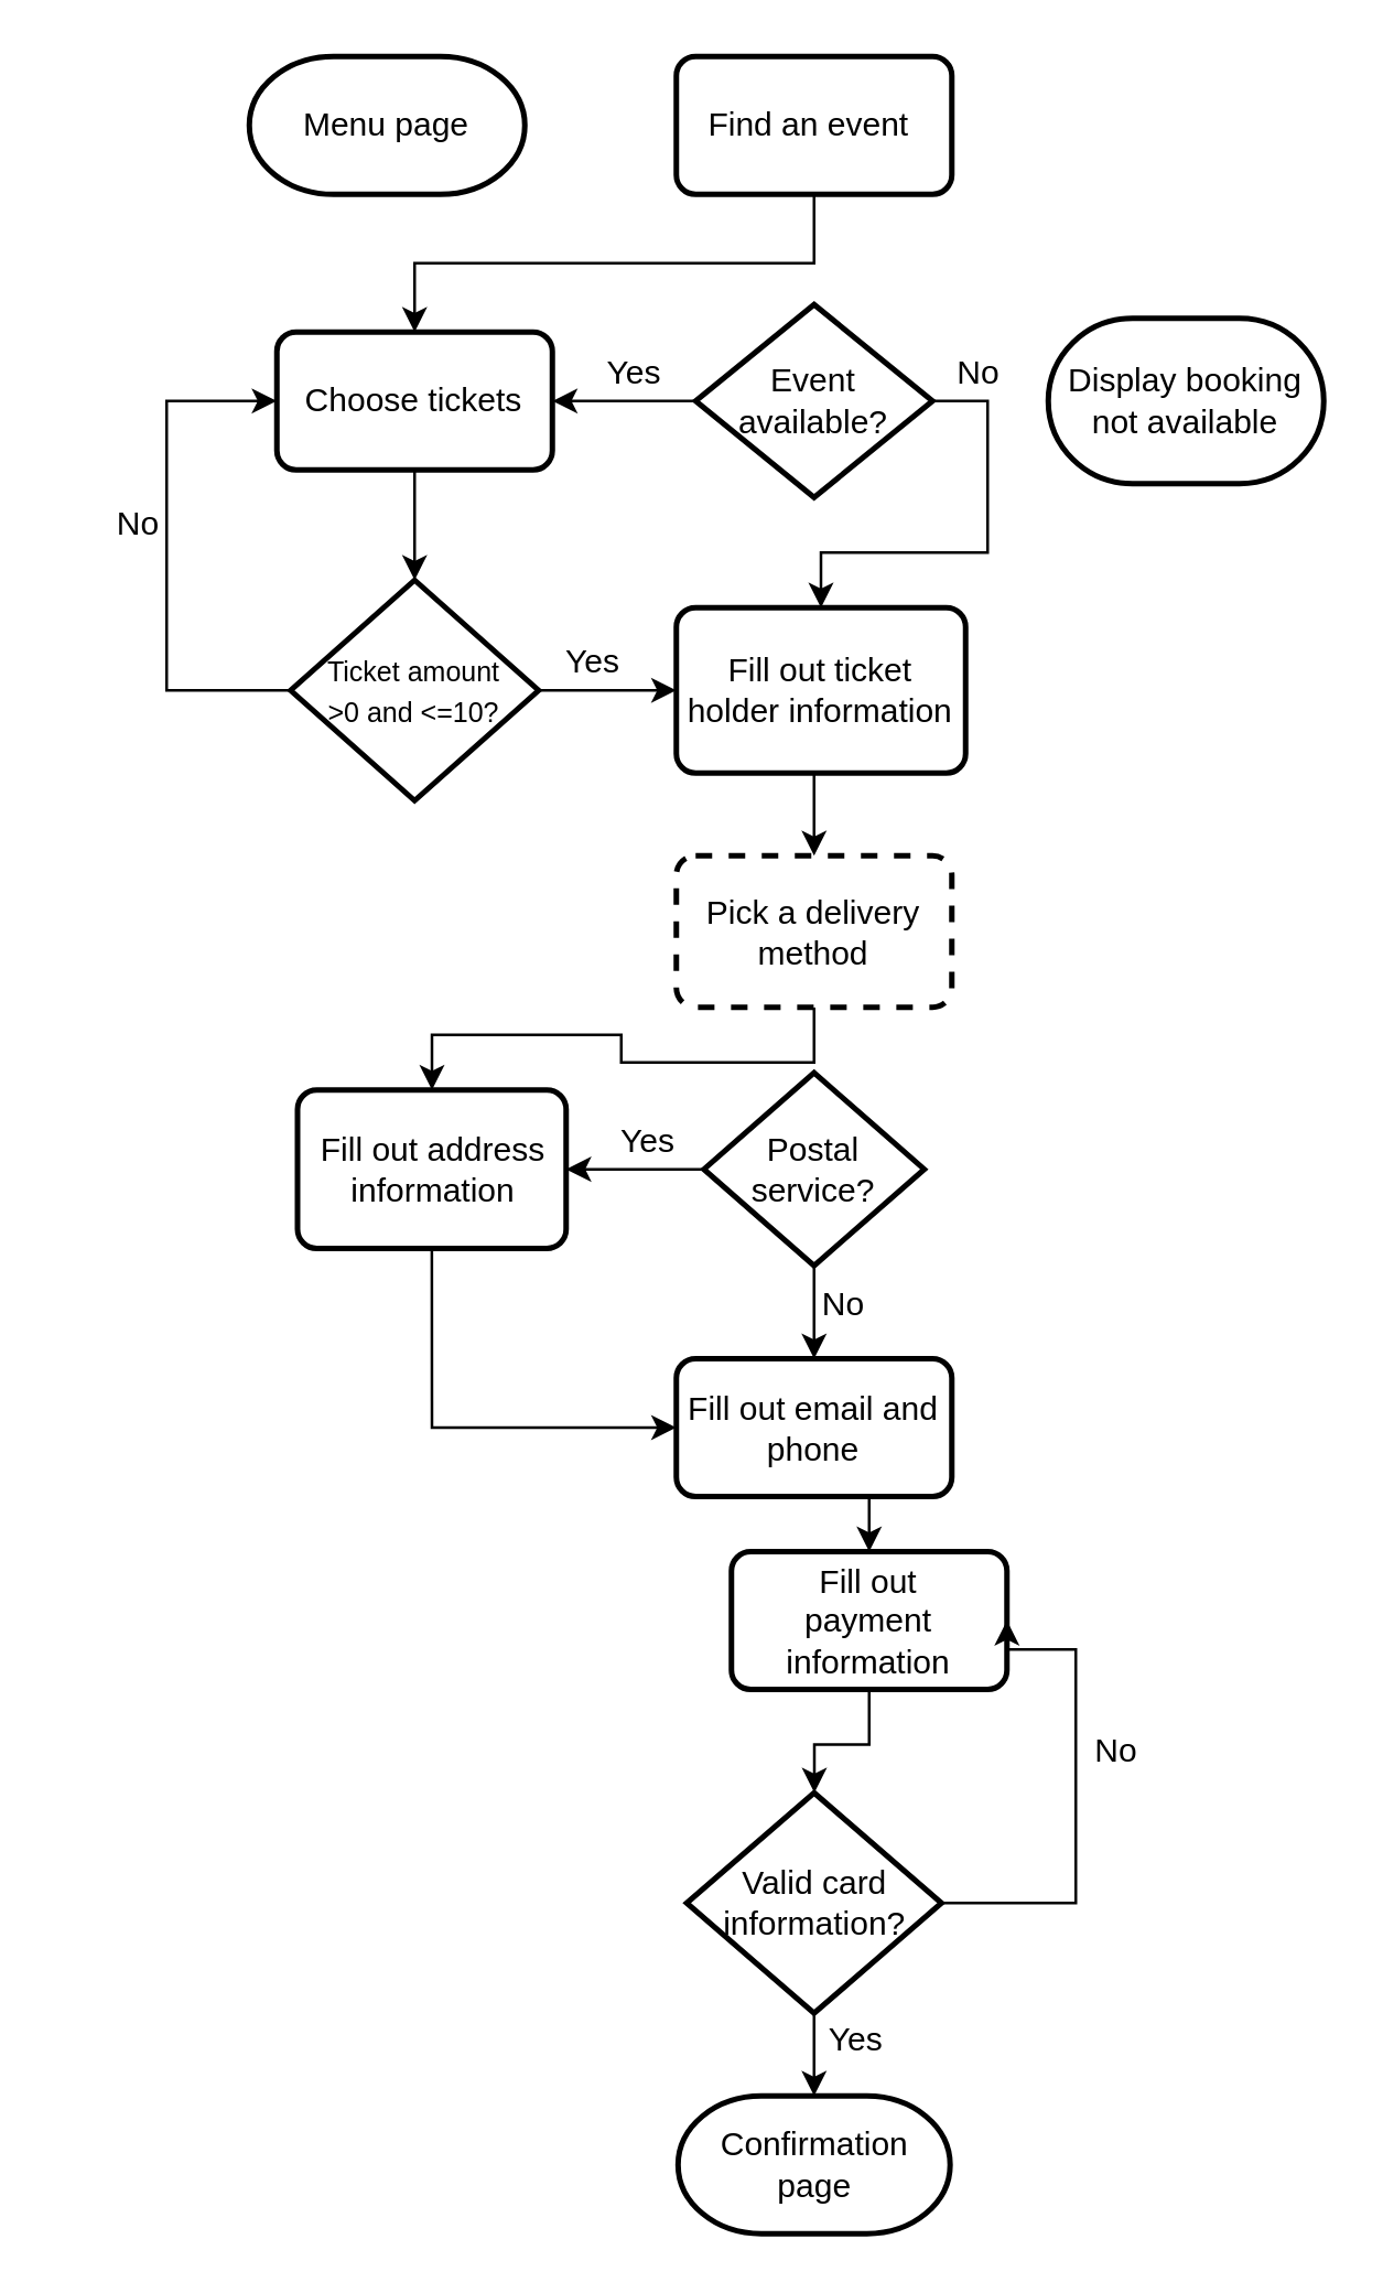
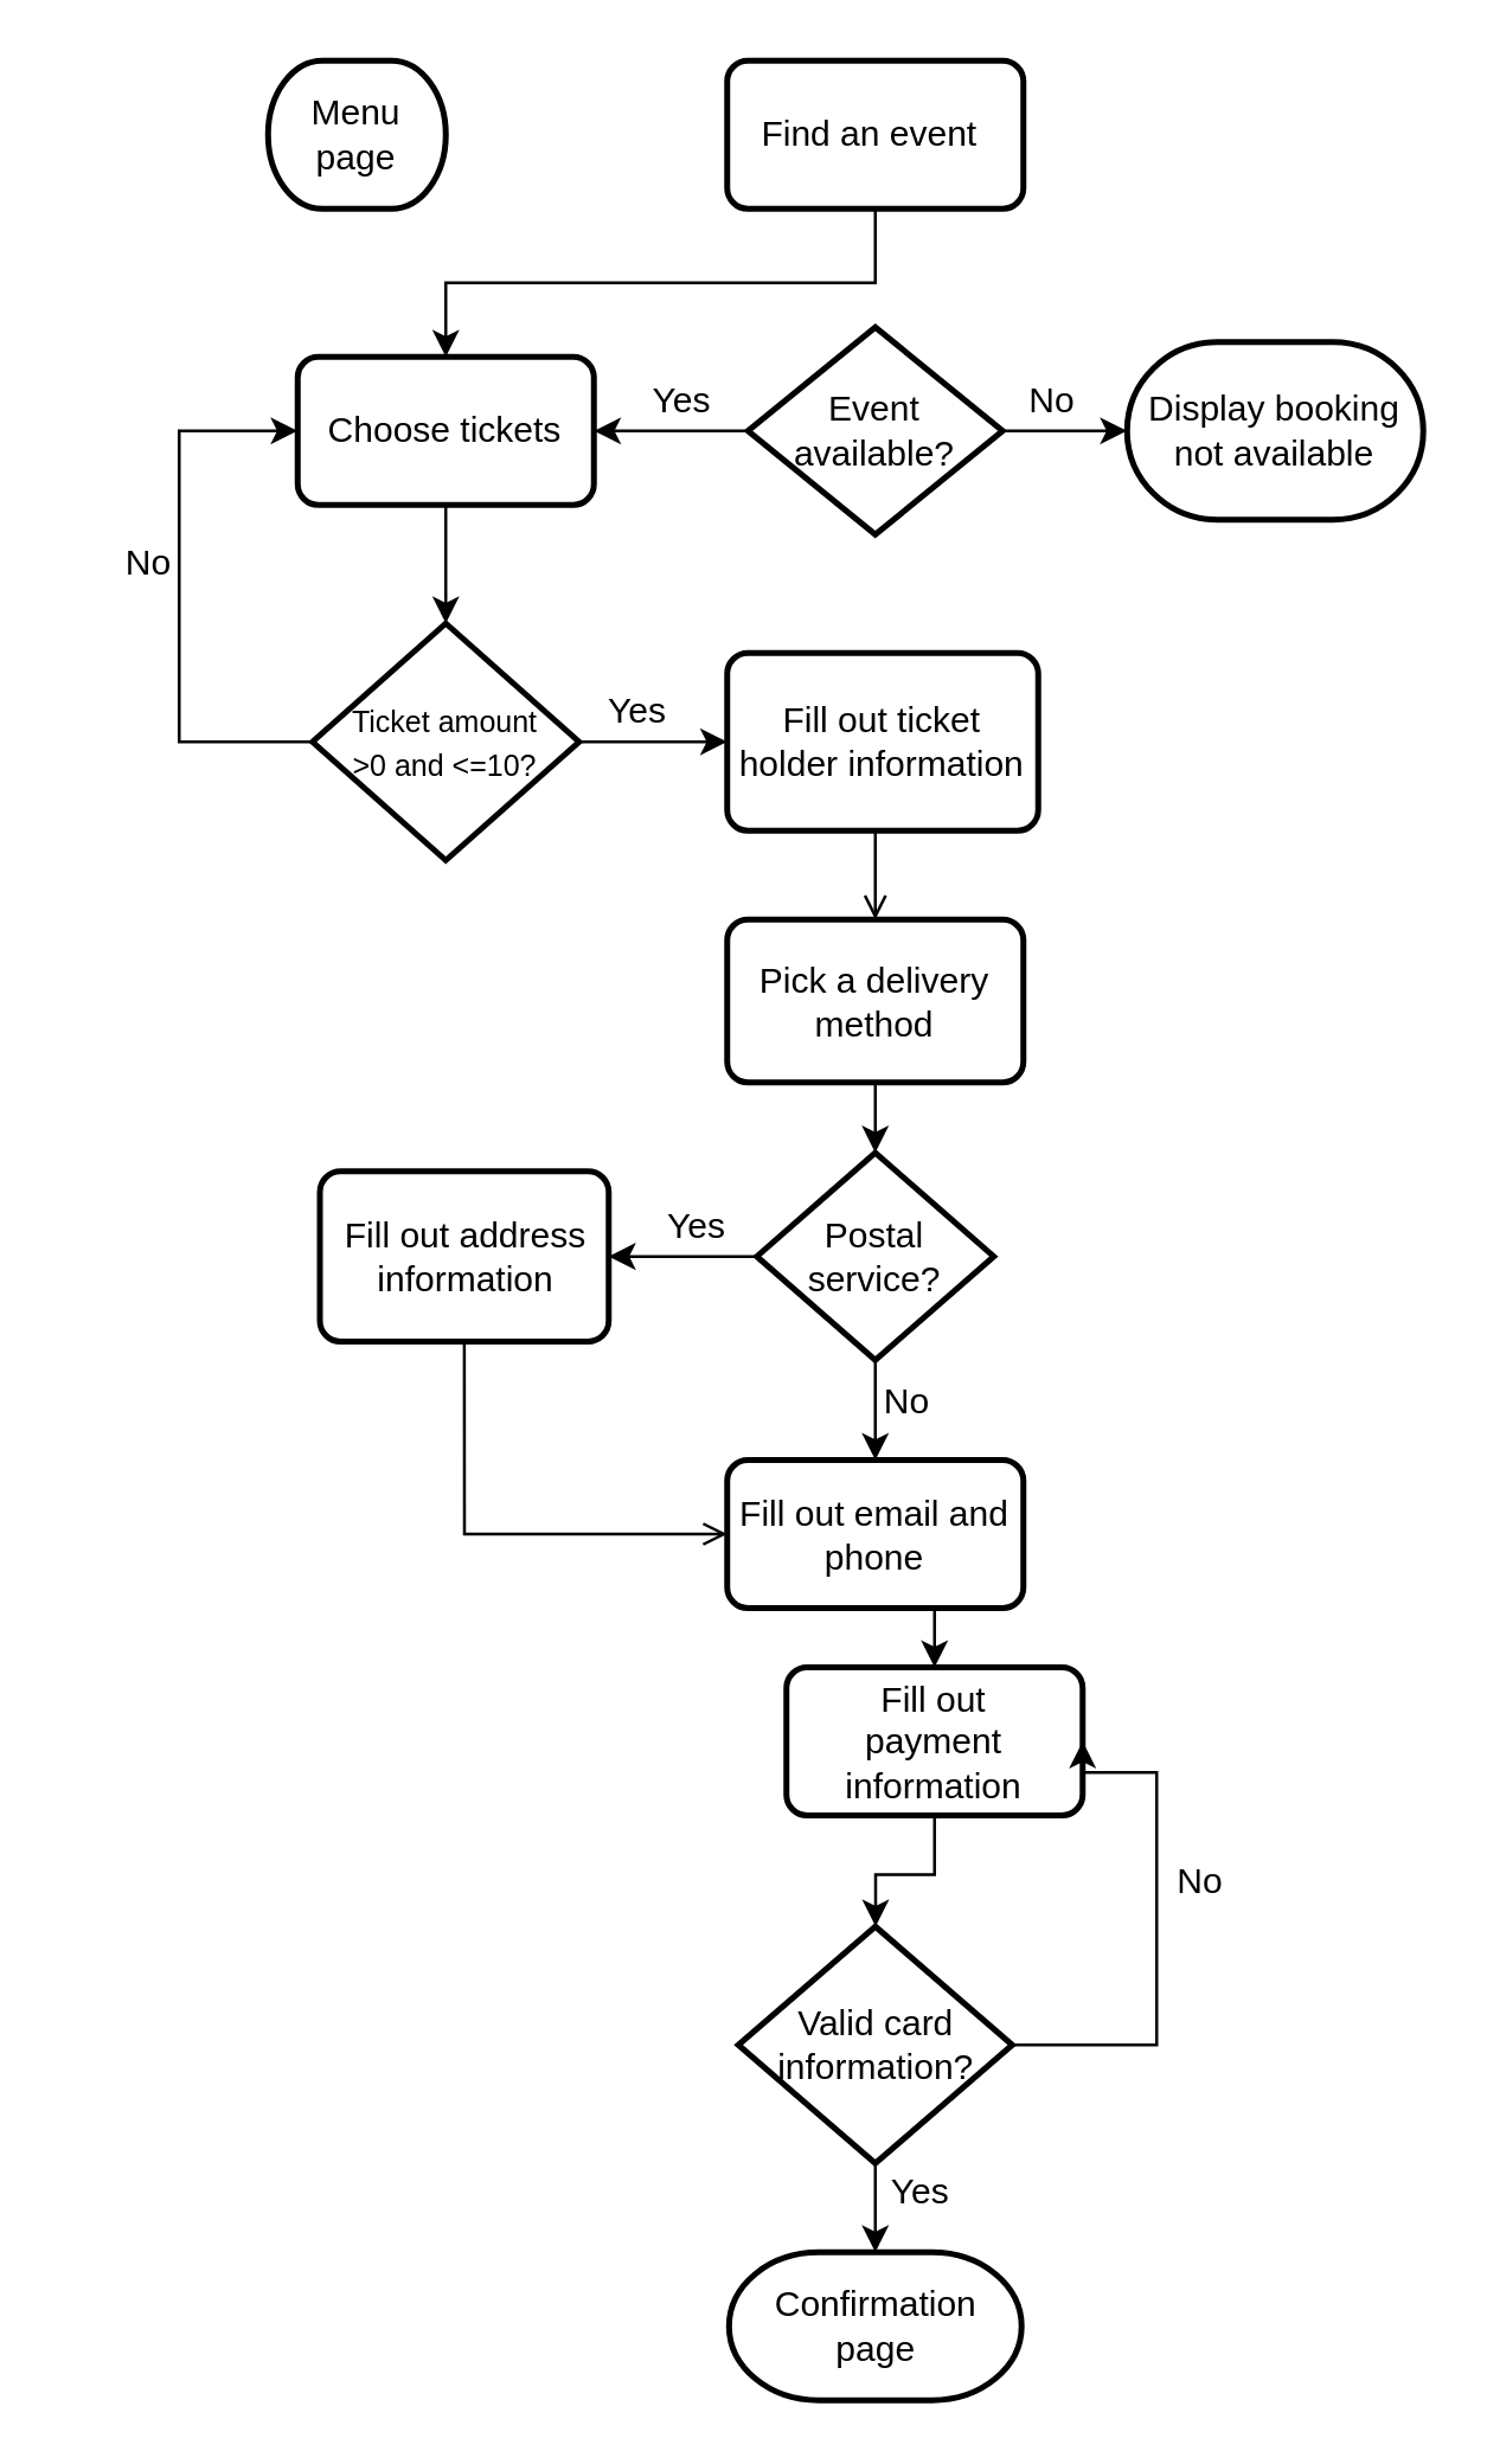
  <mxCell id="0" />
  <mxCell id="1" parent="0" />
  <mxCell id="2" style="edgeStyle=orthogonalEdgeStyle;rounded=0;orthogonalLoop=1;jettySize=auto;html=1;exitX=0.5;exitY=1;exitDx=0;exitDy=0;" edge="1" parent="1" source="3" target="11"><mxGeometry relative="1" as="geometry" /></mxCell>
  <mxCell id="3" value="Find an event&amp;nbsp;" style="rounded=1;whiteSpace=wrap;html=1;absoluteArcSize=1;arcSize=14;strokeWidth=2;" vertex="1" parent="1"><mxGeometry x="245" y="20" width="100" height="50" as="geometry" /></mxCell>
- <mxCell id="4" style="edgeStyle=orthogonalEdgeStyle;rounded=0;orthogonalLoop=1;jettySize=auto;html=1;exitX=1;exitY=0.5;exitDx=0;exitDy=0;exitPerimeter=0;" edge="1" parent="1" source="6" target="18"><mxGeometry relative="1" as="geometry"><mxPoint x="430" y="235.048" as="targetPoint" /></mxGeometry></mxCell>
+ <mxCell id="4" style="edgeStyle=orthogonalEdgeStyle;rounded=0;orthogonalLoop=1;jettySize=auto;html=1;exitX=1;exitY=0.5;exitDx=0;exitDy=0;exitPerimeter=0;entryX=0;entryY=0.5;entryDx=0;entryDy=0;entryPerimeter=0;" edge="1" parent="1" source="6" target="7"><mxGeometry relative="1" as="geometry"><mxPoint x="430" y="235.048" as="targetPoint" /></mxGeometry></mxCell>
  <mxCell id="5" style="edgeStyle=orthogonalEdgeStyle;rounded=0;orthogonalLoop=1;jettySize=auto;html=1;exitX=0;exitY=0.5;exitDx=0;exitDy=0;exitPerimeter=0;entryX=1;entryY=0.5;entryDx=0;entryDy=0;fontSize=12;" edge="1" parent="1" source="6" target="11"><mxGeometry relative="1" as="geometry" /></mxCell>
  <mxCell id="6" value="Event&lt;br&gt;available?" style="strokeWidth=2;html=1;shape=mxgraph.flowchart.decision;whiteSpace=wrap;" vertex="1" parent="1"><mxGeometry x="252" y="110" width="86" height="70" as="geometry" /></mxCell>
  <mxCell id="7" value="Display booking not available" style="strokeWidth=2;html=1;shape=mxgraph.flowchart.terminator;whiteSpace=wrap;" vertex="1" parent="1"><mxGeometry x="380" y="115" width="100" height="60" as="geometry" /></mxCell>
- <mxCell id="8" value="Menu page" style="strokeWidth=2;html=1;shape=mxgraph.flowchart.terminator;whiteSpace=wrap;" vertex="1" parent="1"><mxGeometry x="90" y="20" width="100" height="50" as="geometry" /></mxCell>
+ <mxCell id="8" value="Menu page" style="strokeWidth=2;html=1;shape=mxgraph.flowchart.terminator;whiteSpace=wrap;" vertex="1" parent="1"><mxGeometry x="90" y="20" width="60" height="50" as="geometry" /></mxCell>
  <mxCell id="9" value="&lt;font style=&quot;font-size: 12px;&quot;&gt;No&lt;/font&gt;" style="text;html=1;strokeColor=none;fillColor=none;align=center;verticalAlign=middle;whiteSpace=wrap;rounded=0;" vertex="1" parent="1"><mxGeometry x="335" y="130" width="40" height="10" as="geometry" /></mxCell>
  <mxCell id="10" style="edgeStyle=orthogonalEdgeStyle;rounded=0;orthogonalLoop=1;jettySize=auto;html=1;exitX=0.5;exitY=1;exitDx=0;exitDy=0;entryX=0.5;entryY=0;entryDx=0;entryDy=0;entryPerimeter=0;fontSize=12;" edge="1" parent="1" source="11" target="15"><mxGeometry relative="1" as="geometry" /></mxCell>
  <mxCell id="11" value="&lt;font style=&quot;font-size: 12px;&quot;&gt;Choose tickets&lt;/font&gt;" style="rounded=1;whiteSpace=wrap;html=1;absoluteArcSize=1;arcSize=14;strokeWidth=2;fontSize=10;" vertex="1" parent="1"><mxGeometry x="100" y="120" width="100" height="50" as="geometry" /></mxCell>
  <mxCell id="12" value="Yes" style="text;html=1;strokeColor=none;fillColor=none;align=center;verticalAlign=middle;whiteSpace=wrap;rounded=0;fontSize=12;" vertex="1" parent="1"><mxGeometry x="200" y="120" width="60" height="30" as="geometry" /></mxCell>
  <mxCell id="13" style="edgeStyle=orthogonalEdgeStyle;rounded=0;orthogonalLoop=1;jettySize=auto;html=1;exitX=0;exitY=0.5;exitDx=0;exitDy=0;exitPerimeter=0;entryX=0;entryY=0.5;entryDx=0;entryDy=0;fontSize=12;" edge="1" parent="1" source="15" target="11"><mxGeometry relative="1" as="geometry"><Array as="points"><mxPoint x="60" y="250" /><mxPoint x="60" y="145" /></Array></mxGeometry></mxCell>
  <mxCell id="14" style="edgeStyle=orthogonalEdgeStyle;rounded=0;orthogonalLoop=1;jettySize=auto;html=1;exitX=1;exitY=0.5;exitDx=0;exitDy=0;exitPerimeter=0;entryX=0;entryY=0.5;entryDx=0;entryDy=0;fontSize=12;" edge="1" parent="1" source="15" target="18"><mxGeometry relative="1" as="geometry" /></mxCell>
  <mxCell id="15" value="&lt;font style=&quot;font-size: 10px;&quot;&gt;Ticket amount&lt;br&gt;&amp;gt;0 and &amp;lt;=10?&lt;/font&gt;" style="strokeWidth=2;html=1;shape=mxgraph.flowchart.decision;whiteSpace=wrap;fontSize=12;" vertex="1" parent="1"><mxGeometry x="105" y="210" width="90" height="80" as="geometry" /></mxCell>
  <mxCell id="16" value="&lt;span style=&quot;font-size: 12px;&quot;&gt;No&lt;/span&gt;" style="text;html=1;strokeColor=none;fillColor=none;align=center;verticalAlign=middle;whiteSpace=wrap;rounded=0;fontSize=10;" vertex="1" parent="1"><mxGeometry x="20" y="175" width="60" height="30" as="geometry" /></mxCell>
- <mxCell id="17" style="edgeStyle=orthogonalEdgeStyle;rounded=0;orthogonalLoop=1;jettySize=auto;html=1;exitX=0.5;exitY=1;exitDx=0;exitDy=0;entryX=0.5;entryY=0;entryDx=0;entryDy=0;fontSize=12;" edge="1" parent="1" source="18" target="20"><mxGeometry relative="1" as="geometry" /></mxCell>
+ <mxCell id="17" style="edgeStyle=orthogonalEdgeStyle;rounded=0;orthogonalLoop=1;jettySize=auto;html=1;exitX=0.5;exitY=1;exitDx=0;exitDy=0;entryX=0.5;entryY=0;entryDx=0;entryDy=0;fontSize=12;endArrow=open;" edge="1" parent="1" source="18" target="20"><mxGeometry relative="1" as="geometry" /></mxCell>
  <mxCell id="18" value="Fill out ticket holder information" style="rounded=1;whiteSpace=wrap;html=1;absoluteArcSize=1;arcSize=14;strokeWidth=2;fontSize=12;" vertex="1" parent="1"><mxGeometry x="245" y="220" width="105" height="60" as="geometry" /></mxCell>
- <mxCell id="19" style="edgeStyle=orthogonalEdgeStyle;rounded=0;orthogonalLoop=1;jettySize=auto;html=1;exitX=0.5;exitY=1;exitDx=0;exitDy=0;fontSize=12;" edge="1" parent="1" source="20" target="25"><mxGeometry relative="1" as="geometry" /></mxCell>
- <mxCell id="20" value="Pick a delivery method" style="rounded=1;whiteSpace=wrap;html=1;absoluteArcSize=1;arcSize=14;strokeWidth=2;fontSize=12;dashed=1;" vertex="1" parent="1"><mxGeometry x="245" y="310" width="100" height="55" as="geometry" /></mxCell>
+ <mxCell id="19" style="edgeStyle=orthogonalEdgeStyle;rounded=0;orthogonalLoop=1;jettySize=auto;html=1;exitX=0.5;exitY=1;exitDx=0;exitDy=0;entryX=0.5;entryY=0;entryDx=0;entryDy=0;entryPerimeter=0;fontSize=12;" edge="1" parent="1" source="20" target="23"><mxGeometry relative="1" as="geometry" /></mxCell>
+ <mxCell id="20" value="Pick a delivery method" style="rounded=1;whiteSpace=wrap;html=1;absoluteArcSize=1;arcSize=14;strokeWidth=2;fontSize=12;" vertex="1" parent="1"><mxGeometry x="245" y="310" width="100" height="55" as="geometry" /></mxCell>
  <mxCell id="21" style="edgeStyle=orthogonalEdgeStyle;rounded=0;orthogonalLoop=1;jettySize=auto;html=1;exitX=0.5;exitY=1;exitDx=0;exitDy=0;exitPerimeter=0;fontSize=12;" edge="1" parent="1" source="23" target="28"><mxGeometry relative="1" as="geometry" /></mxCell>
  <mxCell id="22" style="edgeStyle=orthogonalEdgeStyle;rounded=0;orthogonalLoop=1;jettySize=auto;html=1;exitX=0;exitY=0.5;exitDx=0;exitDy=0;exitPerimeter=0;entryX=1;entryY=0.5;entryDx=0;entryDy=0;fontSize=12;" edge="1" parent="1" source="23" target="25"><mxGeometry relative="1" as="geometry" /></mxCell>
  <mxCell id="23" value="Postal &lt;br&gt;service?" style="strokeWidth=2;html=1;shape=mxgraph.flowchart.decision;whiteSpace=wrap;fontSize=12;" vertex="1" parent="1"><mxGeometry x="255" y="388.75" width="80" height="70" as="geometry" /></mxCell>
- <mxCell id="24" style="edgeStyle=orthogonalEdgeStyle;rounded=0;orthogonalLoop=1;jettySize=auto;html=1;exitX=0.5;exitY=1;exitDx=0;exitDy=0;entryX=0;entryY=0.5;entryDx=0;entryDy=0;fontSize=12;" edge="1" parent="1" source="25" target="28"><mxGeometry relative="1" as="geometry" /></mxCell>
+ <mxCell id="24" style="edgeStyle=orthogonalEdgeStyle;rounded=0;orthogonalLoop=1;jettySize=auto;html=1;exitX=0.5;exitY=1;exitDx=0;exitDy=0;entryX=0;entryY=0.5;entryDx=0;entryDy=0;fontSize=12;endArrow=open;" edge="1" parent="1" source="25" target="28"><mxGeometry relative="1" as="geometry" /></mxCell>
  <mxCell id="25" value="Fill out address information" style="rounded=1;whiteSpace=wrap;html=1;absoluteArcSize=1;arcSize=14;strokeWidth=2;fontSize=12;" vertex="1" parent="1"><mxGeometry x="107.5" y="395" width="97.5" height="57.5" as="geometry" /></mxCell>
  <mxCell id="26" value="Yes" style="text;html=1;strokeColor=none;fillColor=none;align=center;verticalAlign=middle;whiteSpace=wrap;rounded=0;fontSize=12;" vertex="1" parent="1"><mxGeometry x="205" y="402.5" width="60" height="22.5" as="geometry" /></mxCell>
  <mxCell id="27" style="edgeStyle=orthogonalEdgeStyle;rounded=0;orthogonalLoop=1;jettySize=auto;html=1;exitX=0.5;exitY=1;exitDx=0;exitDy=0;entryX=0.5;entryY=0;entryDx=0;entryDy=0;fontSize=12;" edge="1" parent="1" source="28" target="31"><mxGeometry relative="1" as="geometry" /></mxCell>
  <mxCell id="28" value="Fill out email and&lt;br&gt;phone" style="rounded=1;whiteSpace=wrap;html=1;absoluteArcSize=1;arcSize=14;strokeWidth=2;fontSize=12;" vertex="1" parent="1"><mxGeometry x="245" y="492.5" width="100" height="50" as="geometry" /></mxCell>
  <mxCell id="29" value="No" style="text;html=1;strokeColor=none;fillColor=none;align=center;verticalAlign=middle;whiteSpace=wrap;rounded=0;fontSize=12;" vertex="1" parent="1"><mxGeometry x="273.5" y="452.5" width="64" height="40" as="geometry" /></mxCell>
  <mxCell id="30" style="edgeStyle=orthogonalEdgeStyle;rounded=0;orthogonalLoop=1;jettySize=auto;html=1;exitX=0.5;exitY=1;exitDx=0;exitDy=0;fontSize=12;" edge="1" parent="1" source="31" target="35"><mxGeometry relative="1" as="geometry" /></mxCell>
  <mxCell id="31" value="Fill out &lt;br&gt;payment information" style="rounded=1;whiteSpace=wrap;html=1;absoluteArcSize=1;arcSize=14;strokeWidth=2;fontSize=12;" vertex="1" parent="1"><mxGeometry x="265" y="562.5" width="100" height="50" as="geometry" /></mxCell>
  <mxCell id="32" value="Yes" style="text;html=1;strokeColor=none;fillColor=none;align=center;verticalAlign=middle;whiteSpace=wrap;rounded=0;fontSize=12;" vertex="1" parent="1"><mxGeometry x="185" y="220" width="60" height="40" as="geometry" /></mxCell>
  <mxCell id="33" style="edgeStyle=orthogonalEdgeStyle;rounded=0;orthogonalLoop=1;jettySize=auto;html=1;exitX=1;exitY=0.5;exitDx=0;exitDy=0;exitPerimeter=0;entryX=1;entryY=0.5;entryDx=0;entryDy=0;fontSize=12;" edge="1" parent="1" source="35" target="31"><mxGeometry relative="1" as="geometry"><Array as="points"><mxPoint x="390" y="690" /><mxPoint x="390" y="598" /></Array></mxGeometry></mxCell>
  <mxCell id="34" style="edgeStyle=orthogonalEdgeStyle;rounded=0;orthogonalLoop=1;jettySize=auto;html=1;exitX=0.5;exitY=1;exitDx=0;exitDy=0;exitPerimeter=0;entryX=0.5;entryY=0;entryDx=0;entryDy=0;entryPerimeter=0;fontSize=12;" edge="1" parent="1" source="35" target="38"><mxGeometry relative="1" as="geometry" /></mxCell>
  <mxCell id="35" value="Valid card&lt;br&gt;information?" style="strokeWidth=2;html=1;shape=mxgraph.flowchart.decision;whiteSpace=wrap;fontSize=12;" vertex="1" parent="1"><mxGeometry x="248.75" y="650" width="92.5" height="80" as="geometry" /></mxCell>
  <mxCell id="36" value="No" style="text;html=1;strokeColor=none;fillColor=none;align=center;verticalAlign=middle;whiteSpace=wrap;rounded=0;fontSize=12;" vertex="1" parent="1"><mxGeometry x="375" y="620" width="60" height="30" as="geometry" /></mxCell>
  <mxCell id="37" value="Yes" style="text;html=1;strokeColor=none;fillColor=none;align=center;verticalAlign=middle;whiteSpace=wrap;rounded=0;fontSize=12;" vertex="1" parent="1"><mxGeometry x="271.25" y="720" width="78.75" height="40" as="geometry" /></mxCell>
  <mxCell id="38" value="Confirmation page" style="strokeWidth=2;html=1;shape=mxgraph.flowchart.terminator;whiteSpace=wrap;fontSize=12;" vertex="1" parent="1"><mxGeometry x="245.63" y="760" width="98.75" height="50" as="geometry" /></mxCell>
